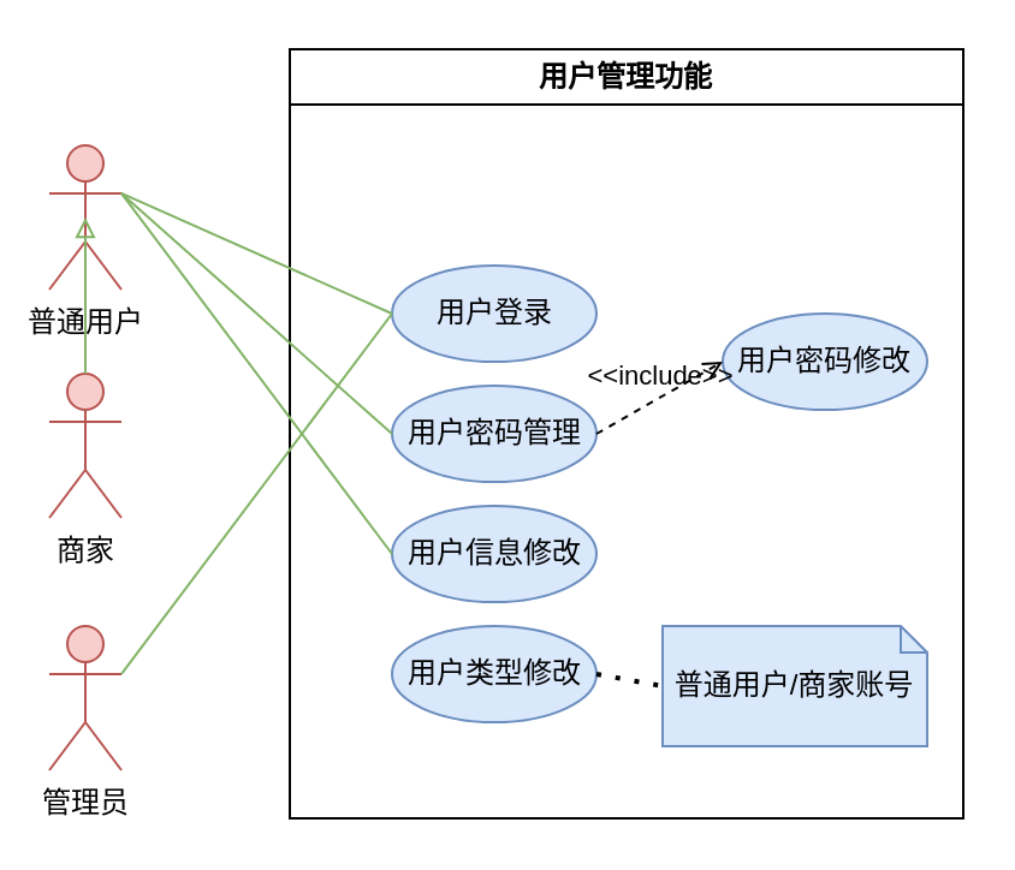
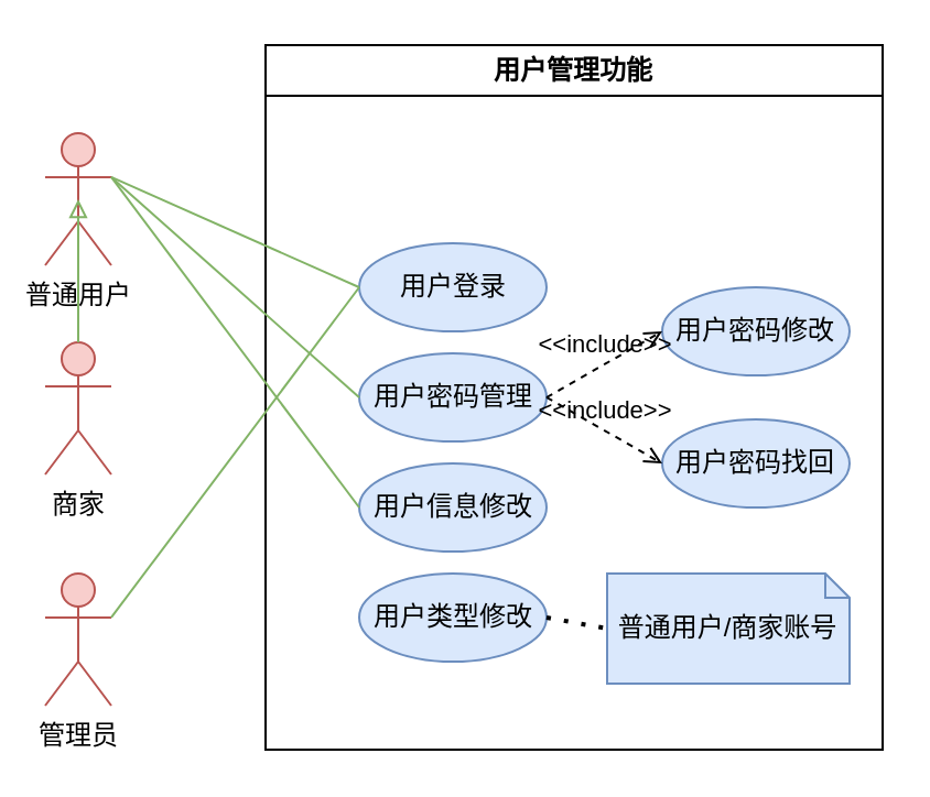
  <mxCell id="0" />
  <mxCell id="1" parent="0" />
  <mxCell id="2" value="用户管理功能" style="swimlane;whiteSpace=wrap;html=1;" vertex="1" parent="1"><mxGeometry x="120" y="20" width="280" height="320" as="geometry" /></mxCell>
  <mxCell id="3" value="用户登录" style="ellipse;whiteSpace=wrap;html=1;fillColor=#dae8fc;strokeColor=#6c8ebf;" vertex="1" parent="2"><mxGeometry x="42.5" y="90" width="85" height="40" as="geometry" /></mxCell>
  <mxCell id="4" value="用户密码管理" style="ellipse;whiteSpace=wrap;html=1;fillColor=#dae8fc;strokeColor=#6c8ebf;" vertex="1" parent="2"><mxGeometry x="42.5" y="140" width="85" height="40" as="geometry" /></mxCell>
  <mxCell id="5" value="用户信息修改" style="ellipse;whiteSpace=wrap;html=1;fillColor=#dae8fc;strokeColor=#6c8ebf;" vertex="1" parent="2"><mxGeometry x="42.5" y="190" width="85" height="40" as="geometry" /></mxCell>
  <mxCell id="6" value="用户类型修改" style="ellipse;whiteSpace=wrap;html=1;fillColor=#dae8fc;strokeColor=#6c8ebf;" vertex="1" parent="2"><mxGeometry x="42.5" y="240" width="85" height="40" as="geometry" /></mxCell>
  <mxCell id="7" value="用户密码修改" style="ellipse;whiteSpace=wrap;html=1;fillColor=#dae8fc;strokeColor=#6c8ebf;" vertex="1" parent="2"><mxGeometry x="180" y="110" width="85" height="40" as="geometry" /></mxCell>
+ <mxCell id="8" value="用户密码找回" style="ellipse;whiteSpace=wrap;html=1;fillColor=#dae8fc;strokeColor=#6c8ebf;" vertex="1" parent="2"><mxGeometry x="180" y="170" width="85" height="40" as="geometry" /></mxCell>
  <mxCell id="9" value="&amp;lt;&amp;lt;include&amp;gt;&amp;gt;" style="html=1;verticalAlign=bottom;labelBackgroundColor=none;endArrow=open;endFill=0;dashed=1;rounded=0;exitX=1;exitY=0.5;exitDx=0;exitDy=0;entryX=0;entryY=0.5;entryDx=0;entryDy=0;" edge="1" parent="2" source="4" target="7"><mxGeometry width="160" relative="1" as="geometry"><mxPoint x="240" y="130" as="sourcePoint" /><mxPoint x="400" y="130" as="targetPoint" /></mxGeometry></mxCell>
+ <mxCell id="10" value="&amp;lt;&amp;lt;include&amp;gt;&amp;gt;" style="html=1;verticalAlign=bottom;labelBackgroundColor=none;endArrow=open;endFill=0;dashed=1;rounded=0;exitX=1;exitY=0.5;exitDx=0;exitDy=0;entryX=0;entryY=0.5;entryDx=0;entryDy=0;" edge="1" parent="2" source="4" target="8"><mxGeometry width="160" relative="1" as="geometry"><mxPoint x="320" y="270" as="sourcePoint" /><mxPoint x="480" y="270" as="targetPoint" /></mxGeometry></mxCell>
  <mxCell id="11" value="普通用户/商家账号" style="shape=note2;boundedLbl=1;whiteSpace=wrap;html=1;size=11;verticalAlign=top;align=center;fillColor=#dae8fc;strokeColor=#6c8ebf;" vertex="1" parent="2"><mxGeometry x="155" y="240" width="110" height="50" as="geometry" /></mxCell>
  <mxCell id="12" value="" style="endArrow=none;dashed=1;html=1;dashPattern=1 3;strokeWidth=2;rounded=0;exitX=1;exitY=0.5;exitDx=0;exitDy=0;entryX=0;entryY=0.5;entryDx=0;entryDy=0;entryPerimeter=0;" edge="1" parent="2" source="6" target="11"><mxGeometry width="50" height="50" relative="1" as="geometry"><mxPoint x="140" y="210" as="sourcePoint" /><mxPoint x="190" y="160" as="targetPoint" /></mxGeometry></mxCell>
  <mxCell id="13" value="普通用户" style="shape=umlActor;verticalLabelPosition=bottom;verticalAlign=top;html=1;fillColor=#f8cecc;strokeColor=#b85450;" vertex="1" parent="1"><mxGeometry x="20" y="60" width="30" height="60" as="geometry" /></mxCell>
  <mxCell id="14" value="商家" style="shape=umlActor;verticalLabelPosition=bottom;verticalAlign=top;html=1;fillColor=#f8cecc;strokeColor=#b85450;" vertex="1" parent="1"><mxGeometry x="20" y="155" width="30" height="60" as="geometry" /></mxCell>
  <mxCell id="15" value="管理员" style="shape=umlActor;verticalLabelPosition=bottom;verticalAlign=top;html=1;fillColor=#f8cecc;strokeColor=#b85450;" vertex="1" parent="1"><mxGeometry x="20" y="260" width="30" height="60" as="geometry" /></mxCell>
  <mxCell id="16" value="" style="endArrow=block;endFill=0;html=1;rounded=0;fillColor=#d5e8d4;strokeColor=#82b366;exitX=0.5;exitY=0;exitDx=0;exitDy=0;exitPerimeter=0;entryX=0.5;entryY=0.5;entryDx=0;entryDy=0;entryPerimeter=0;" edge="1" parent="1" source="14" target="13"><mxGeometry width="160" relative="1" as="geometry"><mxPoint x="75" y="305" as="sourcePoint" /><mxPoint x="60" y="225" as="targetPoint" /></mxGeometry></mxCell>
  <mxCell id="17" value="" style="endArrow=none;html=1;rounded=0;fillColor=#d5e8d4;strokeColor=#82b366;exitX=0;exitY=0.5;exitDx=0;exitDy=0;entryX=1;entryY=0.333;entryDx=0;entryDy=0;entryPerimeter=0;" edge="1" parent="1" source="3" target="15"><mxGeometry width="50" height="50" relative="1" as="geometry"><mxPoint x="180" y="-20" as="sourcePoint" /><mxPoint x="20" y="30" as="targetPoint" /></mxGeometry></mxCell>
  <mxCell id="18" value="" style="endArrow=none;html=1;rounded=0;fillColor=#d5e8d4;strokeColor=#82b366;exitX=0;exitY=0.5;exitDx=0;exitDy=0;entryX=1;entryY=0.333;entryDx=0;entryDy=0;entryPerimeter=0;" edge="1" parent="1" source="5" target="13"><mxGeometry width="50" height="50" relative="1" as="geometry"><mxPoint x="200" y="0" as="sourcePoint" /><mxPoint x="40" y="50" as="targetPoint" /></mxGeometry></mxCell>
  <mxCell id="19" value="" style="endArrow=none;html=1;rounded=0;fillColor=#d5e8d4;strokeColor=#82b366;exitX=0;exitY=0.5;exitDx=0;exitDy=0;entryX=1;entryY=0.333;entryDx=0;entryDy=0;entryPerimeter=0;" edge="1" parent="1" source="4" target="13"><mxGeometry width="50" height="50" relative="1" as="geometry"><mxPoint x="210" y="10" as="sourcePoint" /><mxPoint x="50" y="60" as="targetPoint" /></mxGeometry></mxCell>
  <mxCell id="20" value="" style="endArrow=none;html=1;rounded=0;fillColor=#d5e8d4;strokeColor=#82b366;entryX=1;entryY=0.333;entryDx=0;entryDy=0;entryPerimeter=0;exitX=0;exitY=0.5;exitDx=0;exitDy=0;" edge="1" parent="1" source="3" target="13"><mxGeometry width="50" height="50" relative="1" as="geometry"><mxPoint x="200" y="50" as="sourcePoint" /><mxPoint x="60" y="70" as="targetPoint" /></mxGeometry></mxCell>
